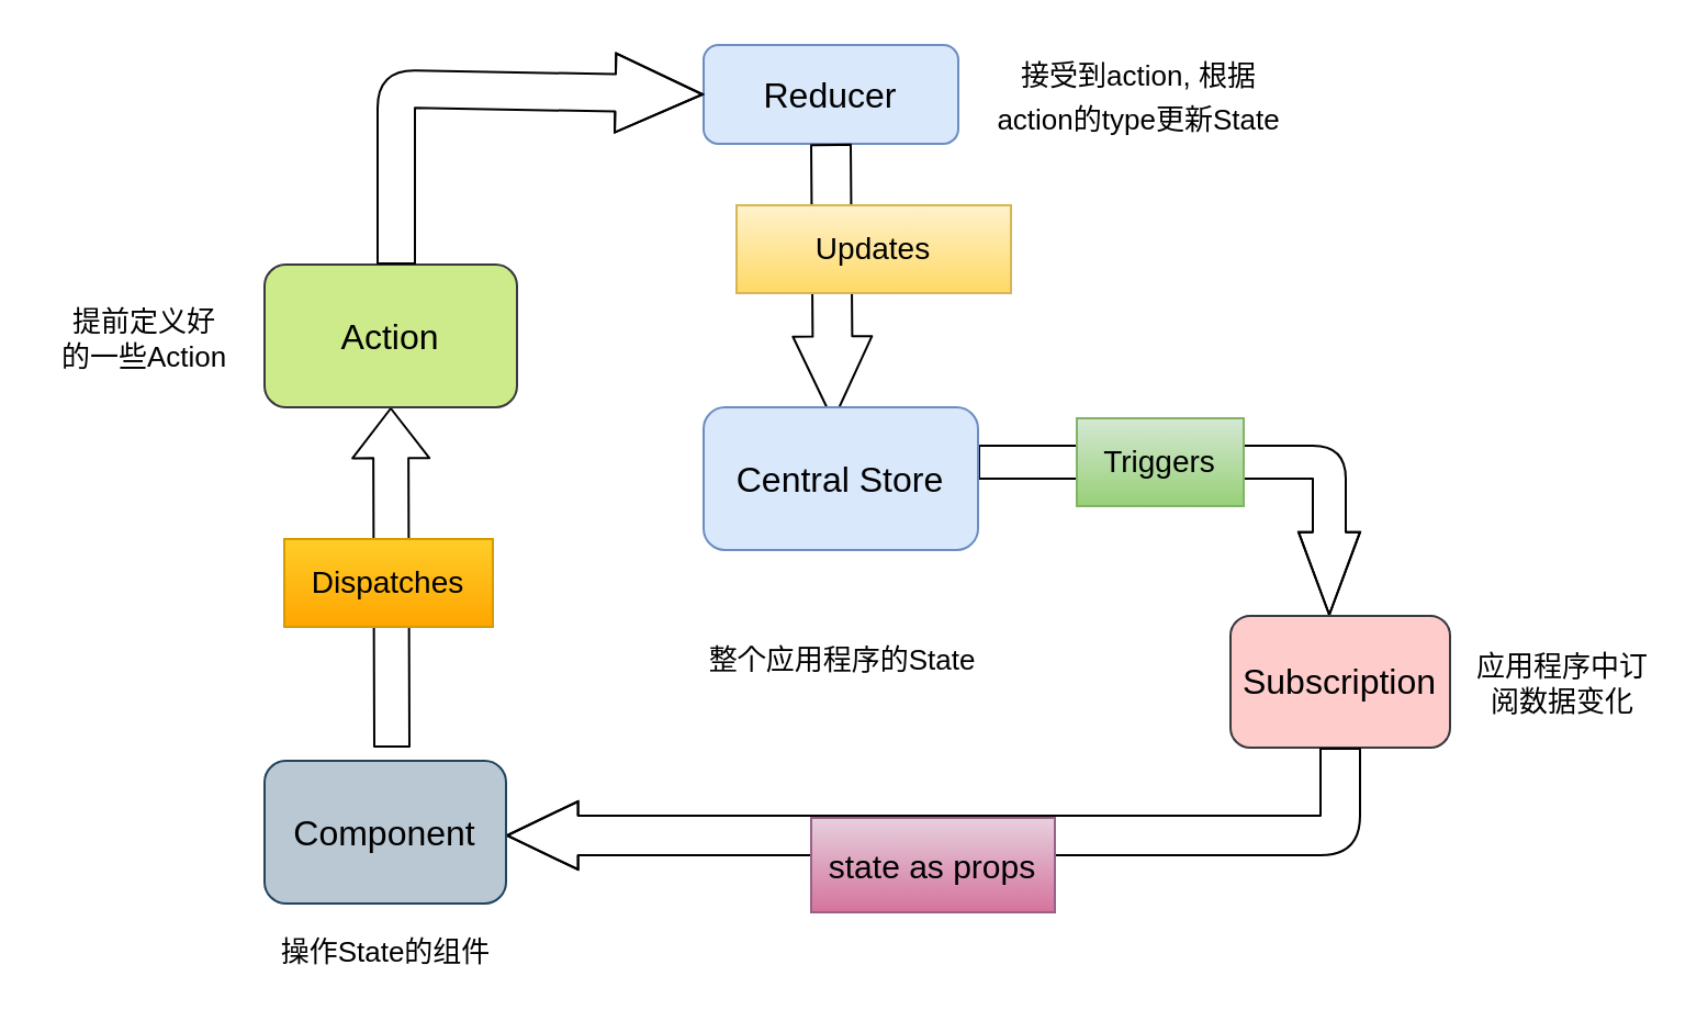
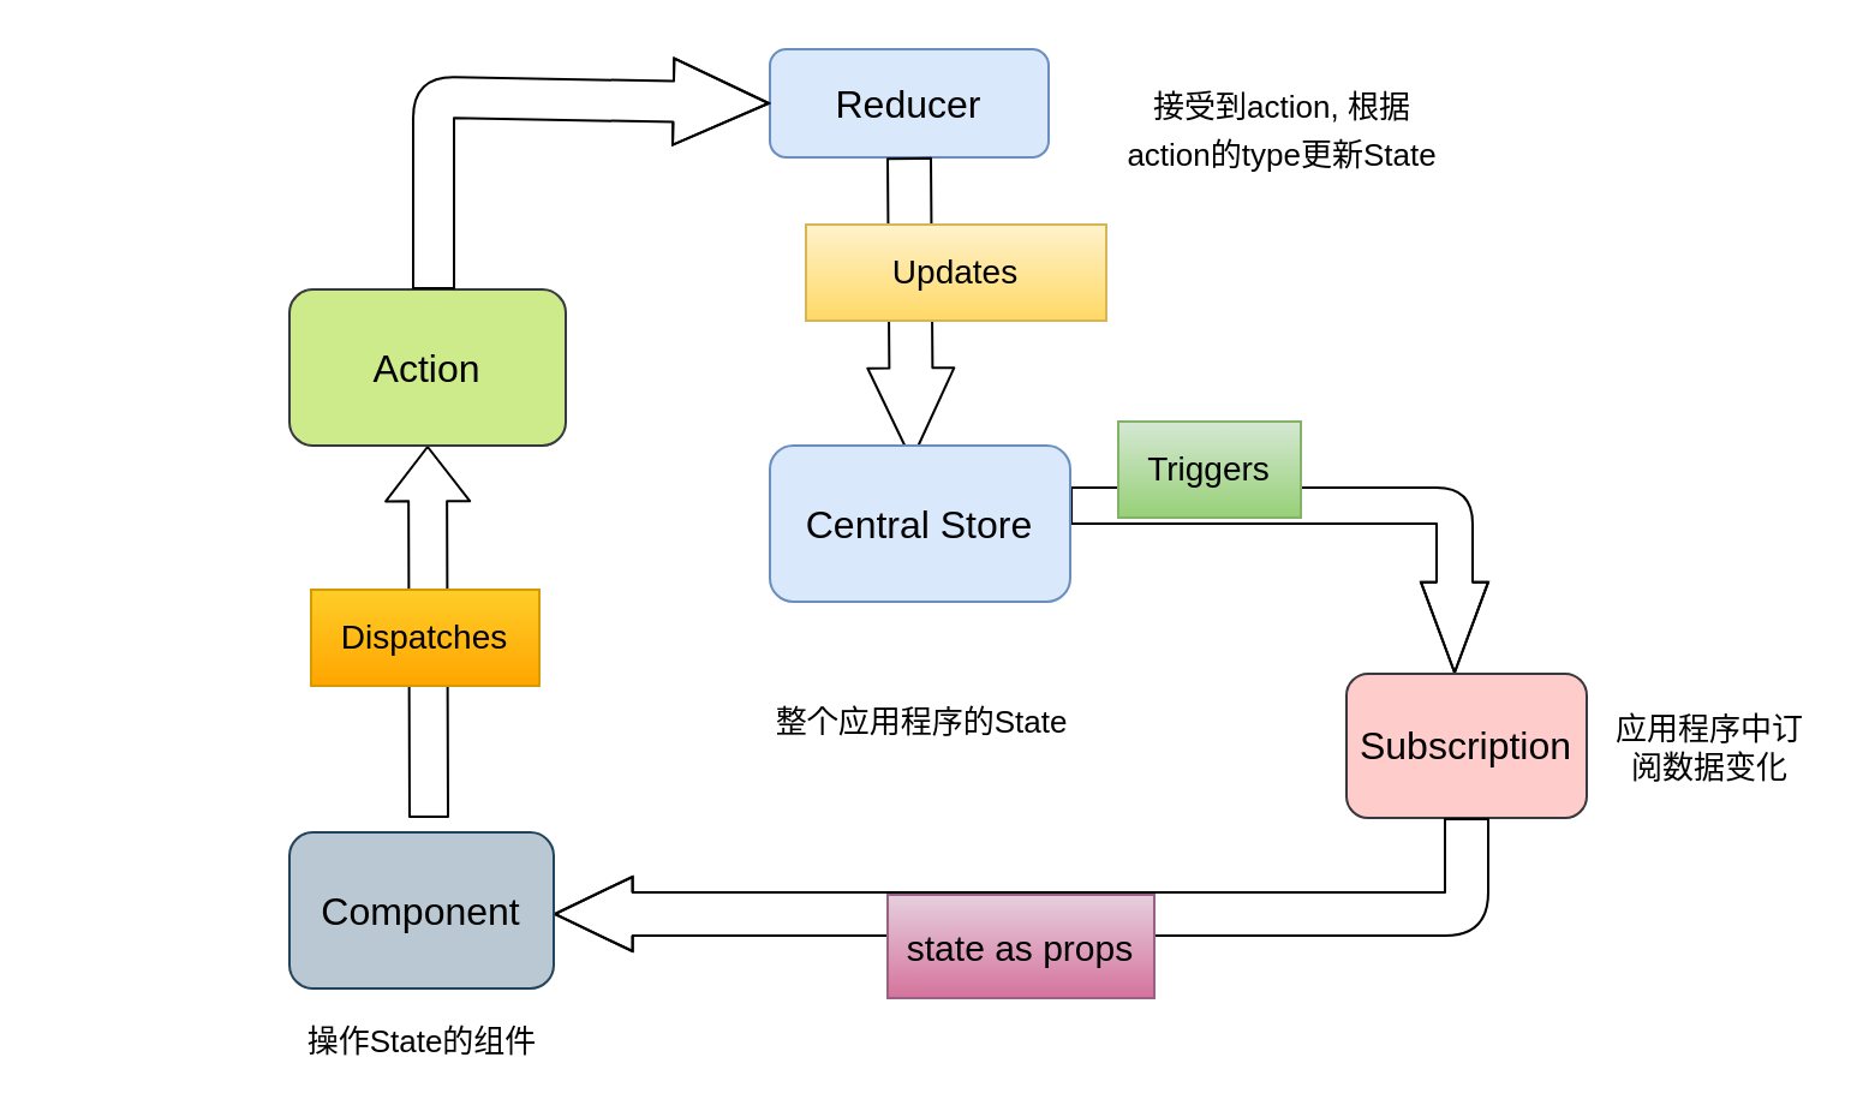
  <mxCell id="0" />
  <mxCell id="1" parent="0" />
  <mxCell id="2" value="&lt;font style=&quot;font-size: 16px&quot;&gt;Reducer&lt;/font&gt;" style="rounded=1;whiteSpace=wrap;html=1;fillColor=#dae8fc;strokeColor=#6c8ebf;" vertex="1" parent="1"><mxGeometry x="320" y="20" width="116" height="45" as="geometry" /></mxCell>
  <mxCell id="3" value="" style="shape=flexArrow;endArrow=classic;html=1;exitX=0.5;exitY=1;exitDx=0;exitDy=0;width=18;endSize=12.42;endWidth=17;entryX=0.472;entryY=0.1;entryDx=0;entryDy=0;entryPerimeter=0;" edge="1" parent="1" source="2" target="7"><mxGeometry width="50" height="50" relative="1" as="geometry"><mxPoint x="400" y="200" as="sourcePoint" /><mxPoint x="379" y="180" as="targetPoint" /></mxGeometry></mxCell>
  <mxCell id="4" value="" style="shape=flexArrow;endArrow=classic;html=1;width=15;endSize=12.22;endWidth=12;" edge="1" parent="1"><mxGeometry width="50" height="50" relative="1" as="geometry"><mxPoint x="445" y="210" as="sourcePoint" /><mxPoint x="605" y="280" as="targetPoint" /><Array as="points"><mxPoint x="605" y="210" /></Array></mxGeometry></mxCell>
  <mxCell id="5" value="&lt;font style=&quot;font-size: 14px&quot;&gt;Updates&lt;/font&gt;" style="rounded=0;whiteSpace=wrap;html=1;fillColor=#fff2cc;strokeColor=#d6b656;gradientColor=#ffd966;" vertex="1" parent="1"><mxGeometry x="335" y="93" width="125" height="40" as="geometry" /></mxCell>
- <mxCell id="6" value="&lt;font style=&quot;font-size: 14px&quot;&gt;Triggers&lt;/font&gt;" style="rounded=0;whiteSpace=wrap;html=1;fillColor=#d5e8d4;strokeColor=#82b366;gradientColor=#97d077;" vertex="1" parent="1"><mxGeometry x="490" y="190" width="76" height="40" as="geometry" /></mxCell>
+ <mxCell id="6" value="&lt;font style=&quot;font-size: 14px&quot;&gt;Triggers&lt;/font&gt;" style="rounded=0;whiteSpace=wrap;html=1;fillColor=#d5e8d4;strokeColor=#82b366;gradientColor=#97d077;" vertex="1" parent="1"><mxGeometry x="465" y="175" width="76" height="40" as="geometry" /></mxCell>
  <mxCell id="7" value="&lt;span&gt;&lt;font style=&quot;font-size: 16px&quot;&gt;Central Store&lt;/font&gt;&lt;/span&gt;" style="rounded=1;whiteSpace=wrap;html=1;fillColor=#dae8fc;strokeColor=#6c8ebf;" vertex="1" parent="1"><mxGeometry x="320" y="185" width="125" height="65" as="geometry" /></mxCell>
  <mxCell id="8" value="&lt;font style=&quot;font-size: 16px&quot;&gt;Subscription&lt;/font&gt;" style="rounded=1;whiteSpace=wrap;html=1;fillColor=#ffcccc;strokeColor=#36393d;" vertex="1" parent="1"><mxGeometry x="560" y="280" width="100" height="60" as="geometry" /></mxCell>
  <mxCell id="9" value="" style="shape=flexArrow;endArrow=classic;html=1;width=18;endSize=10.44;endWidth=12;exitX=0.5;exitY=1;exitDx=0;exitDy=0;" edge="1" parent="1" source="8"><mxGeometry width="50" height="50" relative="1" as="geometry"><mxPoint x="424" y="370" as="sourcePoint" /><mxPoint x="230" y="380" as="targetPoint" /><Array as="points"><mxPoint x="610" y="380" /></Array></mxGeometry></mxCell>
  <mxCell id="10" value="&lt;font style=&quot;font-size: 15px&quot;&gt;state as props&lt;/font&gt;" style="rounded=0;whiteSpace=wrap;html=1;fillColor=#e6d0de;strokeColor=#996185;gradientColor=#d5739d;" vertex="1" parent="1"><mxGeometry x="369" y="372" width="111" height="43" as="geometry" /></mxCell>
  <mxCell id="11" value="&lt;font style=&quot;font-size: 16px&quot;&gt;Component&lt;/font&gt;" style="rounded=1;whiteSpace=wrap;html=1;fillColor=#bac8d3;strokeColor=#23445d;" vertex="1" parent="1"><mxGeometry x="120" y="346" width="110" height="65" as="geometry" /></mxCell>
  <mxCell id="12" value="" style="shape=flexArrow;endArrow=classic;html=1;width=16;endSize=7.21;endWidth=18;entryX=0.5;entryY=1;entryDx=0;entryDy=0;" edge="1" parent="1" target="13"><mxGeometry width="50" height="50" relative="1" as="geometry"><mxPoint x="178" y="340" as="sourcePoint" /><mxPoint x="175" y="240" as="targetPoint" /></mxGeometry></mxCell>
  <mxCell id="13" value="&lt;font style=&quot;font-size: 16px&quot;&gt;Action&lt;/font&gt;" style="rounded=1;whiteSpace=wrap;html=1;fillColor=#cdeb8b;strokeColor=#36393d;" vertex="1" parent="1"><mxGeometry x="120" y="120" width="115" height="65" as="geometry" /></mxCell>
  <mxCell id="14" value="&lt;font style=&quot;font-size: 14px&quot;&gt;Dispatches&lt;/font&gt;" style="rounded=0;whiteSpace=wrap;html=1;fillColor=#ffcd28;gradientColor=#ffa500;strokeColor=#d79b00;" vertex="1" parent="1"><mxGeometry x="129" y="245" width="95" height="40" as="geometry" /></mxCell>
  <mxCell id="15" value="" style="shape=flexArrow;endArrow=classic;html=1;width=17;endSize=12.89;endWidth=18;entryX=0;entryY=0.5;entryDx=0;entryDy=0;" edge="1" parent="1" target="2"><mxGeometry width="50" height="50" relative="1" as="geometry"><mxPoint x="180" y="120" as="sourcePoint" /><mxPoint x="310" y="150" as="targetPoint" /><Array as="points"><mxPoint x="180" y="40" /></Array></mxGeometry></mxCell>
- <mxCell id="16" value="&lt;font style=&quot;font-size: 13px&quot;&gt;接受到action, 根据&lt;br&gt;action的type更新State&lt;/font&gt;" style="text;html=1;resizable=0;autosize=1;align=center;verticalAlign=middle;points=[];fillColor=none;strokeColor=none;rounded=0;fontSize=16;" vertex="1" parent="1"><mxGeometry x="448" y="23" width="140" height="40" as="geometry" /></mxCell>
+ <mxCell id="16" value="&lt;font style=&quot;font-size: 13px&quot;&gt;接受到action, 根据&lt;br&gt;action的type更新State&lt;/font&gt;" style="text;html=1;resizable=0;autosize=1;align=center;verticalAlign=middle;points=[];fillColor=none;strokeColor=none;rounded=0;fontSize=16;" vertex="1" parent="1"><mxGeometry x="463" y="33" width="140" height="40" as="geometry" /></mxCell>
  <mxCell id="17" value="整个应用程序的State" style="text;html=1;resizable=0;autosize=1;align=center;verticalAlign=middle;points=[];fillColor=none;strokeColor=none;rounded=0;fontSize=13;" vertex="1" parent="1"><mxGeometry x="312.5" y="290" width="140" height="20" as="geometry" /></mxCell>
  <mxCell id="18" value="应用程序中订&lt;br&gt;阅数据变化" style="text;html=1;resizable=0;autosize=1;align=center;verticalAlign=middle;points=[];fillColor=none;strokeColor=none;rounded=0;fontSize=13;" vertex="1" parent="1"><mxGeometry x="666" y="291" width="90" height="40" as="geometry" /></mxCell>
  <mxCell id="19" value="操作State的组件" style="text;html=1;resizable=0;autosize=1;align=center;verticalAlign=middle;points=[];fillColor=none;strokeColor=none;rounded=0;fontSize=13;" vertex="1" parent="1"><mxGeometry x="120" y="423" width="110" height="20" as="geometry" /></mxCell>
- <mxCell id="20" value="提前定义好&lt;br&gt;的一些Action" style="text;html=1;resizable=0;autosize=1;align=center;verticalAlign=middle;points=[];fillColor=none;strokeColor=none;rounded=0;fontSize=13;" vertex="1" parent="1"><mxGeometry x="20" y="134" width="90" height="40" as="geometry" /></mxCell>
